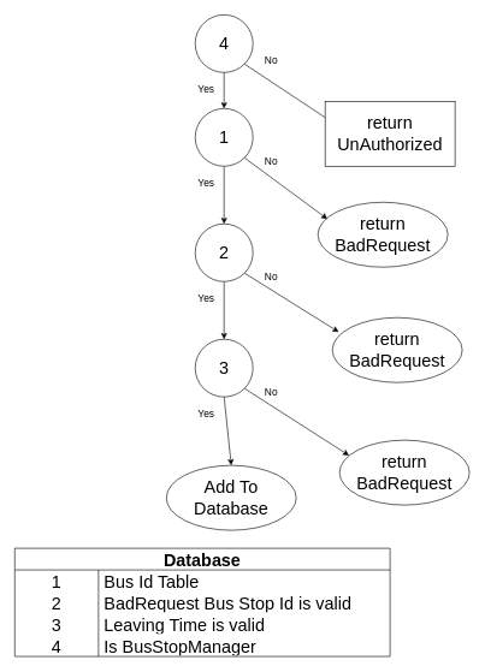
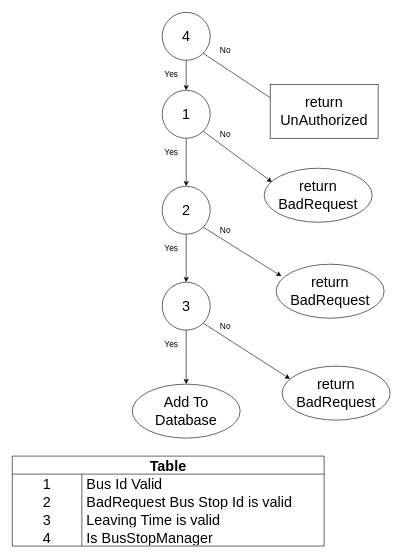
  <mxCell id="0" />
  <mxCell id="1" parent="0" />
  <mxCell id="2" style="edgeStyle=none;html=1;exitX=1;exitY=1;exitDx=0;exitDy=0;entryX=0.047;entryY=0.311;entryDx=0;entryDy=0;entryPerimeter=0;fontSize=24;" edge="1" parent="1" source="4" target="18"><mxGeometry relative="1" as="geometry" /></mxCell>
  <mxCell id="3" style="edgeStyle=none;html=1;exitX=0.5;exitY=1;exitDx=0;exitDy=0;entryX=0.5;entryY=0;entryDx=0;entryDy=0;fontSize=14;" edge="1" parent="1" source="4" target="22"><mxGeometry relative="1" as="geometry" /></mxCell>
  <mxCell id="4" value="4" style="ellipse;whiteSpace=wrap;html=1;fontSize=24;" vertex="1" parent="1"><mxGeometry x="270" y="20" width="80" height="80" as="geometry" /></mxCell>
- <mxCell id="5" value="Database" style="shape=table;startSize=30;container=1;collapsible=0;childLayout=tableLayout;fixedRows=1;rowLines=0;fontStyle=1;fontSize=24;" vertex="1" parent="1"><mxGeometry x="20" y="760" width="520" height="150" as="geometry" /></mxCell>
+ <mxCell id="5" value="Table" style="shape=table;startSize=30;container=1;collapsible=0;childLayout=tableLayout;fixedRows=1;rowLines=0;fontStyle=1;fontSize=24;" vertex="1" parent="1"><mxGeometry x="20" y="760" width="520" height="150" as="geometry" /></mxCell>
  <mxCell id="6" value="" style="shape=tableRow;horizontal=0;startSize=0;swimlaneHead=0;swimlaneBody=0;top=0;left=0;bottom=0;right=0;collapsible=0;dropTarget=0;fillColor=none;points=[[0,0.5],[1,0.5]];portConstraint=eastwest;fontSize=24;" vertex="1" parent="5"><mxGeometry y="30" width="520" height="30" as="geometry" /></mxCell>
  <mxCell id="7" value="1" style="shape=partialRectangle;html=1;whiteSpace=wrap;connectable=0;fillColor=none;top=0;left=0;bottom=0;right=0;overflow=hidden;pointerEvents=1;fontSize=24;" vertex="1" parent="6"><mxGeometry width="116" height="30" as="geometry"><mxRectangle width="116" height="30" as="alternateBounds" /></mxGeometry></mxCell>
- <mxCell id="8" value="Bus Id Table" style="shape=partialRectangle;html=1;whiteSpace=wrap;connectable=0;fillColor=none;top=0;left=0;bottom=0;right=0;align=left;spacingLeft=6;overflow=hidden;fontSize=24;" vertex="1" parent="6"><mxGeometry x="116" width="404" height="30" as="geometry"><mxRectangle width="404" height="30" as="alternateBounds" /></mxGeometry></mxCell>
+ <mxCell id="8" value="Bus Id Valid" style="shape=partialRectangle;html=1;whiteSpace=wrap;connectable=0;fillColor=none;top=0;left=0;bottom=0;right=0;align=left;spacingLeft=6;overflow=hidden;fontSize=24;" vertex="1" parent="6"><mxGeometry x="116" width="404" height="30" as="geometry"><mxRectangle width="404" height="30" as="alternateBounds" /></mxGeometry></mxCell>
  <mxCell id="9" value="" style="shape=tableRow;horizontal=0;startSize=0;swimlaneHead=0;swimlaneBody=0;top=0;left=0;bottom=0;right=0;collapsible=0;dropTarget=0;fillColor=none;points=[[0,0.5],[1,0.5]];portConstraint=eastwest;fontSize=24;" vertex="1" parent="5"><mxGeometry y="60" width="520" height="30" as="geometry" /></mxCell>
  <mxCell id="10" value="2" style="shape=partialRectangle;html=1;whiteSpace=wrap;connectable=0;fillColor=none;top=0;left=0;bottom=0;right=0;overflow=hidden;fontSize=24;" vertex="1" parent="9"><mxGeometry width="116" height="30" as="geometry"><mxRectangle width="116" height="30" as="alternateBounds" /></mxGeometry></mxCell>
  <mxCell id="11" value="BadRequest Bus Stop Id is valid&amp;nbsp;" style="shape=partialRectangle;html=1;whiteSpace=wrap;connectable=0;fillColor=none;top=0;left=0;bottom=0;right=0;align=left;spacingLeft=6;overflow=hidden;fontSize=24;" vertex="1" parent="9"><mxGeometry x="116" width="404" height="30" as="geometry"><mxRectangle width="404" height="30" as="alternateBounds" /></mxGeometry></mxCell>
  <mxCell id="12" value="" style="shape=tableRow;horizontal=0;startSize=0;swimlaneHead=0;swimlaneBody=0;top=0;left=0;bottom=0;right=0;collapsible=0;dropTarget=0;fillColor=none;points=[[0,0.5],[1,0.5]];portConstraint=eastwest;fontSize=24;" vertex="1" parent="5"><mxGeometry y="90" width="520" height="30" as="geometry" /></mxCell>
  <mxCell id="13" value="3" style="shape=partialRectangle;html=1;whiteSpace=wrap;connectable=0;fillColor=none;top=0;left=0;bottom=0;right=0;overflow=hidden;fontSize=24;" vertex="1" parent="12"><mxGeometry width="116" height="30" as="geometry"><mxRectangle width="116" height="30" as="alternateBounds" /></mxGeometry></mxCell>
  <mxCell id="14" value="Leaving Time is valid" style="shape=partialRectangle;html=1;whiteSpace=wrap;connectable=0;fillColor=none;top=0;left=0;bottom=0;right=0;align=left;spacingLeft=6;overflow=hidden;fontSize=24;" vertex="1" parent="12"><mxGeometry x="116" width="404" height="30" as="geometry"><mxRectangle width="404" height="30" as="alternateBounds" /></mxGeometry></mxCell>
  <mxCell id="15" style="shape=tableRow;horizontal=0;startSize=0;swimlaneHead=0;swimlaneBody=0;top=0;left=0;bottom=0;right=0;collapsible=0;dropTarget=0;fillColor=none;points=[[0,0.5],[1,0.5]];portConstraint=eastwest;fontSize=24;" vertex="1" parent="5"><mxGeometry y="120" width="520" height="30" as="geometry" /></mxCell>
  <mxCell id="16" value="4" style="shape=partialRectangle;html=1;whiteSpace=wrap;connectable=0;fillColor=none;top=0;left=0;bottom=0;right=0;overflow=hidden;fontSize=24;" vertex="1" parent="15"><mxGeometry width="116" height="30" as="geometry"><mxRectangle width="116" height="30" as="alternateBounds" /></mxGeometry></mxCell>
  <mxCell id="17" value="Is BusStopManager" style="shape=partialRectangle;html=1;whiteSpace=wrap;connectable=0;fillColor=none;top=0;left=0;bottom=0;right=0;align=left;spacingLeft=6;overflow=hidden;fontSize=24;" vertex="1" parent="15"><mxGeometry x="116" width="404" height="30" as="geometry"><mxRectangle width="404" height="30" as="alternateBounds" /></mxGeometry></mxCell>
  <mxCell id="18" value="return UnAuthorized" style="whiteSpace=wrap;html=1;fontSize=24;rounded=0;" vertex="1" parent="1"><mxGeometry x="450" y="140" width="180" height="90" as="geometry" /></mxCell>
  <mxCell id="19" value="&lt;font style=&quot;font-size: 14px;&quot;&gt;No&lt;/font&gt;" style="text;html=1;align=center;verticalAlign=middle;resizable=0;points=[];autosize=1;strokeColor=none;fillColor=none;fontSize=24;" vertex="1" parent="1"><mxGeometry x="355" y="60" width="40" height="40" as="geometry" /></mxCell>
  <mxCell id="20" style="edgeStyle=none;html=1;exitX=1;exitY=1;exitDx=0;exitDy=0;entryX=0.073;entryY=0.258;entryDx=0;entryDy=0;entryPerimeter=0;fontSize=14;" edge="1" parent="1" source="22" target="24"><mxGeometry relative="1" as="geometry" /></mxCell>
  <mxCell id="21" style="edgeStyle=none;html=1;exitX=0.5;exitY=1;exitDx=0;exitDy=0;entryX=0.5;entryY=0;entryDx=0;entryDy=0;fontSize=14;" edge="1" parent="1" source="22" target="28"><mxGeometry relative="1" as="geometry" /></mxCell>
  <mxCell id="22" value="1" style="ellipse;whiteSpace=wrap;html=1;fontSize=24;" vertex="1" parent="1"><mxGeometry x="270" y="150" width="80" height="80" as="geometry" /></mxCell>
  <mxCell id="23" value="&lt;font style=&quot;font-size: 14px;&quot;&gt;Yes&lt;/font&gt;" style="text;html=1;align=center;verticalAlign=middle;resizable=0;points=[];autosize=1;strokeColor=none;fillColor=none;fontSize=24;" vertex="1" parent="1"><mxGeometry x="260" y="100" width="50" height="40" as="geometry" /></mxCell>
  <mxCell id="24" value="return BadRequest" style="ellipse;whiteSpace=wrap;html=1;fontSize=24;" vertex="1" parent="1"><mxGeometry x="440" y="280" width="180" height="90" as="geometry" /></mxCell>
  <mxCell id="25" value="&lt;font style=&quot;font-size: 14px;&quot;&gt;No&lt;/font&gt;" style="text;html=1;align=center;verticalAlign=middle;resizable=0;points=[];autosize=1;strokeColor=none;fillColor=none;fontSize=24;" vertex="1" parent="1"><mxGeometry x="355" y="200" width="40" height="40" as="geometry" /></mxCell>
  <mxCell id="26" style="edgeStyle=none;html=1;exitX=1;exitY=1;exitDx=0;exitDy=0;entryX=0.049;entryY=0.222;entryDx=0;entryDy=0;entryPerimeter=0;fontSize=14;" edge="1" parent="1" source="28" target="30"><mxGeometry relative="1" as="geometry" /></mxCell>
  <mxCell id="27" style="edgeStyle=none;html=1;exitX=0.5;exitY=1;exitDx=0;exitDy=0;entryX=0.5;entryY=0;entryDx=0;entryDy=0;fontSize=14;" edge="1" parent="1" source="28" target="34"><mxGeometry relative="1" as="geometry" /></mxCell>
  <mxCell id="28" value="2" style="ellipse;whiteSpace=wrap;html=1;fontSize=24;" vertex="1" parent="1"><mxGeometry x="270" y="310" width="80" height="80" as="geometry" /></mxCell>
  <mxCell id="29" value="&lt;font style=&quot;font-size: 14px;&quot;&gt;Yes&lt;/font&gt;" style="text;html=1;align=center;verticalAlign=middle;resizable=0;points=[];autosize=1;strokeColor=none;fillColor=none;fontSize=24;" vertex="1" parent="1"><mxGeometry x="260" y="230" width="50" height="40" as="geometry" /></mxCell>
  <mxCell id="30" value="return BadRequest" style="ellipse;whiteSpace=wrap;html=1;fontSize=24;" vertex="1" parent="1"><mxGeometry x="460" y="440" width="180" height="90" as="geometry" /></mxCell>
  <mxCell id="31" value="&lt;font style=&quot;font-size: 14px;&quot;&gt;No&lt;/font&gt;" style="text;html=1;align=center;verticalAlign=middle;resizable=0;points=[];autosize=1;strokeColor=none;fillColor=none;fontSize=24;" vertex="1" parent="1"><mxGeometry x="355" y="360" width="40" height="40" as="geometry" /></mxCell>
  <mxCell id="32" style="edgeStyle=none;html=1;exitX=1;exitY=1;exitDx=0;exitDy=0;entryX=0.073;entryY=0.236;entryDx=0;entryDy=0;entryPerimeter=0;fontSize=14;" edge="1" parent="1" source="34" target="35"><mxGeometry relative="1" as="geometry" /></mxCell>
  <mxCell id="33" style="edgeStyle=none;html=1;exitX=0.5;exitY=1;exitDx=0;exitDy=0;entryX=0.5;entryY=0;entryDx=0;entryDy=0;fontSize=14;" edge="1" parent="1" source="34" target="38"><mxGeometry relative="1" as="geometry" /></mxCell>
  <mxCell id="34" value="3" style="ellipse;whiteSpace=wrap;html=1;fontSize=24;" vertex="1" parent="1"><mxGeometry x="270" y="470" width="80" height="80" as="geometry" /></mxCell>
  <mxCell id="35" value="return BadRequest" style="ellipse;whiteSpace=wrap;html=1;fontSize=24;" vertex="1" parent="1"><mxGeometry x="470" y="610" width="180" height="90" as="geometry" /></mxCell>
  <mxCell id="36" value="&lt;font style=&quot;font-size: 14px;&quot;&gt;No&lt;/font&gt;" style="text;html=1;align=center;verticalAlign=middle;resizable=0;points=[];autosize=1;strokeColor=none;fillColor=none;fontSize=24;" vertex="1" parent="1"><mxGeometry x="355" y="520" width="40" height="40" as="geometry" /></mxCell>
  <mxCell id="37" value="&lt;font style=&quot;font-size: 14px;&quot;&gt;Yes&lt;/font&gt;" style="text;html=1;align=center;verticalAlign=middle;resizable=0;points=[];autosize=1;strokeColor=none;fillColor=none;fontSize=24;" vertex="1" parent="1"><mxGeometry x="260" y="390" width="50" height="40" as="geometry" /></mxCell>
- <mxCell id="38" value="Add To Database" style="ellipse;whiteSpace=wrap;html=1;fontSize=24;" vertex="1" parent="1"><mxGeometry x="230" y="645" width="180" height="90" as="geometry" /></mxCell>
+ <mxCell id="38" value="Add To Database" style="ellipse;whiteSpace=wrap;html=1;fontSize=24;" vertex="1" parent="1"><mxGeometry x="220" y="640" width="180" height="90" as="geometry" /></mxCell>
  <mxCell id="39" value="&lt;font style=&quot;font-size: 14px;&quot;&gt;Yes&lt;/font&gt;" style="text;html=1;align=center;verticalAlign=middle;resizable=0;points=[];autosize=1;strokeColor=none;fillColor=none;fontSize=24;" vertex="1" parent="1"><mxGeometry x="260" y="550" width="50" height="40" as="geometry" /></mxCell>
